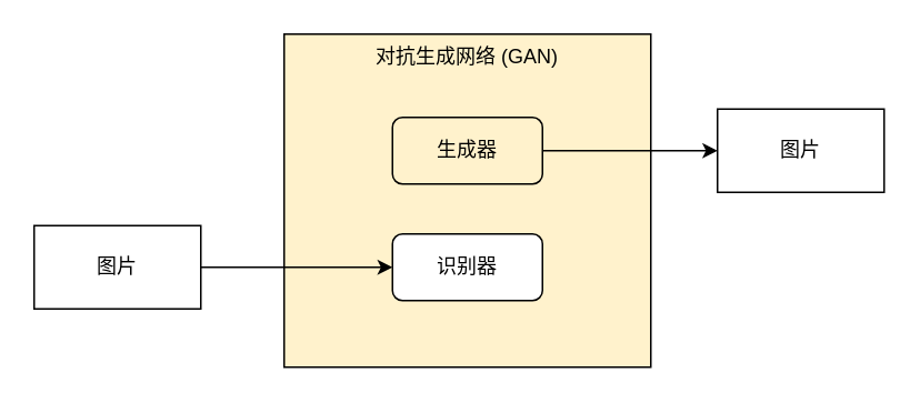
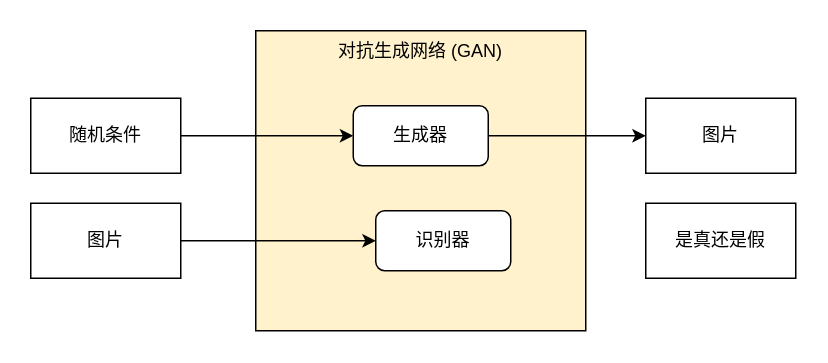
  <mxCell id="0" />
  <mxCell id="1" parent="0" />
  <mxCell id="2" value="对抗生成网络 (GAN)" style="rounded=0;whiteSpace=wrap;html=1;verticalAlign=top;fillColor=#fff2cc;" vertex="1" parent="1"><mxGeometry x="170" y="20" width="220" height="200" as="geometry" /></mxCell>
  <mxCell id="3" style="edgeStyle=orthogonalEdgeStyle;rounded=0;orthogonalLoop=1;jettySize=auto;html=1;exitX=1;exitY=0.5;exitDx=0;exitDy=0;entryX=0;entryY=0.5;entryDx=0;entryDy=0;" edge="1" parent="1" source="4" target="8"><mxGeometry relative="1" as="geometry" /></mxCell>
- <mxCell id="4" value="生成器" style="rounded=1;whiteSpace=wrap;html=1;fillColor=#fff2cc;" vertex="1" parent="1"><mxGeometry x="235" y="70" width="90" height="40" as="geometry" /></mxCell>
- <mxCell id="5" value="识别器" style="rounded=1;whiteSpace=wrap;html=1;" vertex="1" parent="1"><mxGeometry x="235" y="140" width="90" height="40" as="geometry" /></mxCell>
+ <mxCell id="4" value="生成器" style="rounded=1;whiteSpace=wrap;html=1;" vertex="1" parent="1"><mxGeometry x="235" y="70" width="90" height="40" as="geometry" /></mxCell>
+ <mxCell id="5" value="识别器" style="rounded=1;whiteSpace=wrap;html=1;" vertex="1" parent="1"><mxGeometry x="250" y="140" width="90" height="40" as="geometry" /></mxCell>
+ <mxCell id="6" style="edgeStyle=orthogonalEdgeStyle;rounded=0;orthogonalLoop=1;jettySize=auto;html=1;exitX=1;exitY=0.5;exitDx=0;exitDy=0;entryX=0;entryY=0.5;entryDx=0;entryDy=0;" edge="1" parent="1" source="7" target="4"><mxGeometry relative="1" as="geometry" /></mxCell>
+ <mxCell id="7" value="随机条件" style="rounded=0;whiteSpace=wrap;html=1;" vertex="1" parent="1"><mxGeometry x="20" y="65" width="100" height="50" as="geometry" /></mxCell>
  <mxCell id="8" value="图片" style="rounded=0;whiteSpace=wrap;html=1;" vertex="1" parent="1"><mxGeometry x="430" y="65" width="100" height="50" as="geometry" /></mxCell>
  <mxCell id="9" style="edgeStyle=orthogonalEdgeStyle;rounded=0;orthogonalLoop=1;jettySize=auto;html=1;exitX=1;exitY=0.5;exitDx=0;exitDy=0;entryX=0;entryY=0.5;entryDx=0;entryDy=0;" edge="1" parent="1" source="10" target="5"><mxGeometry relative="1" as="geometry" /></mxCell>
  <mxCell id="10" value="图片" style="rounded=0;whiteSpace=wrap;html=1;" vertex="1" parent="1"><mxGeometry x="20" y="135" width="100" height="50" as="geometry" /></mxCell>
+ <mxCell id="11" value="是真还是假" style="rounded=0;whiteSpace=wrap;html=1;" vertex="1" parent="1"><mxGeometry x="430" y="135" width="100" height="50" as="geometry" /></mxCell>
